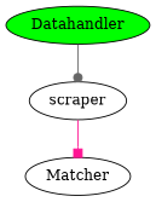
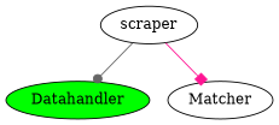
  digraph {
    rankdir=TB
    Datahandler [fillcolor=green style=filled]
    scraper
    Matcher
-   Datahandler -> scraper [arrowhead=dot color=gray40]
+   scraper -> Datahandler [arrowhead=dot color=gray40]
    scraper -> Matcher [arrowhead=box color=deeppink]
  }
